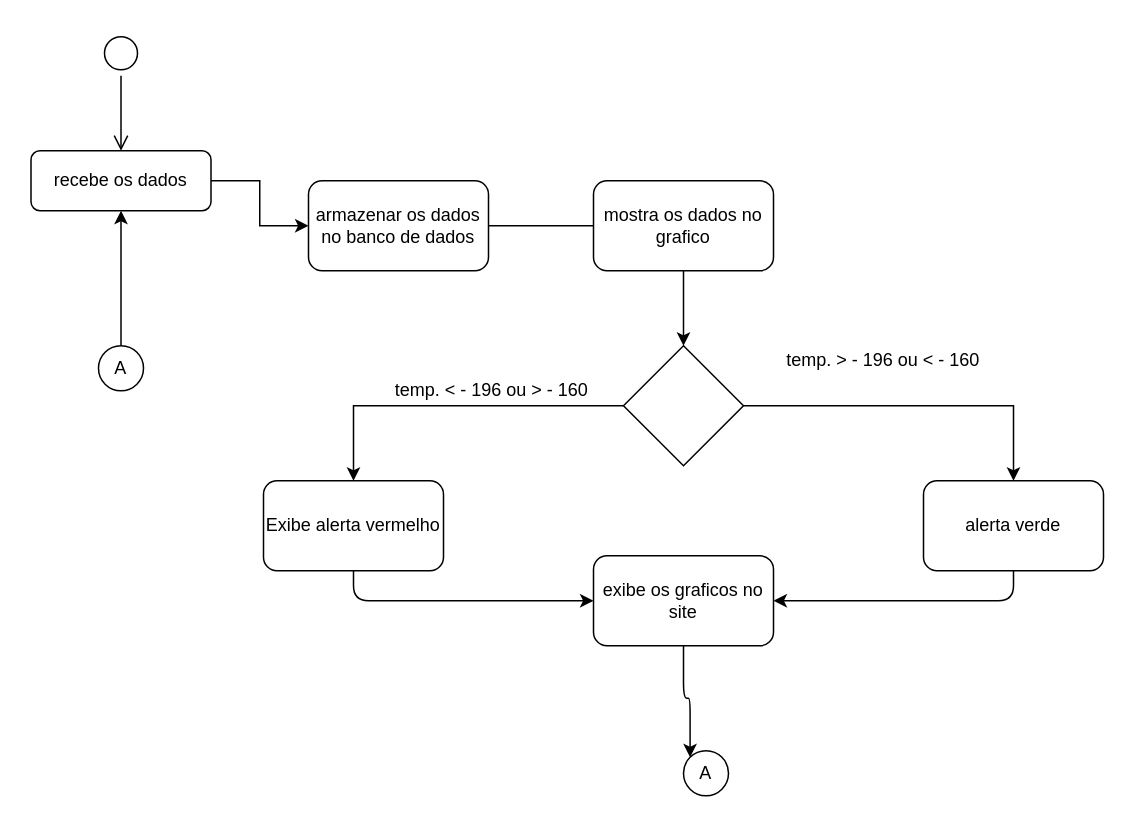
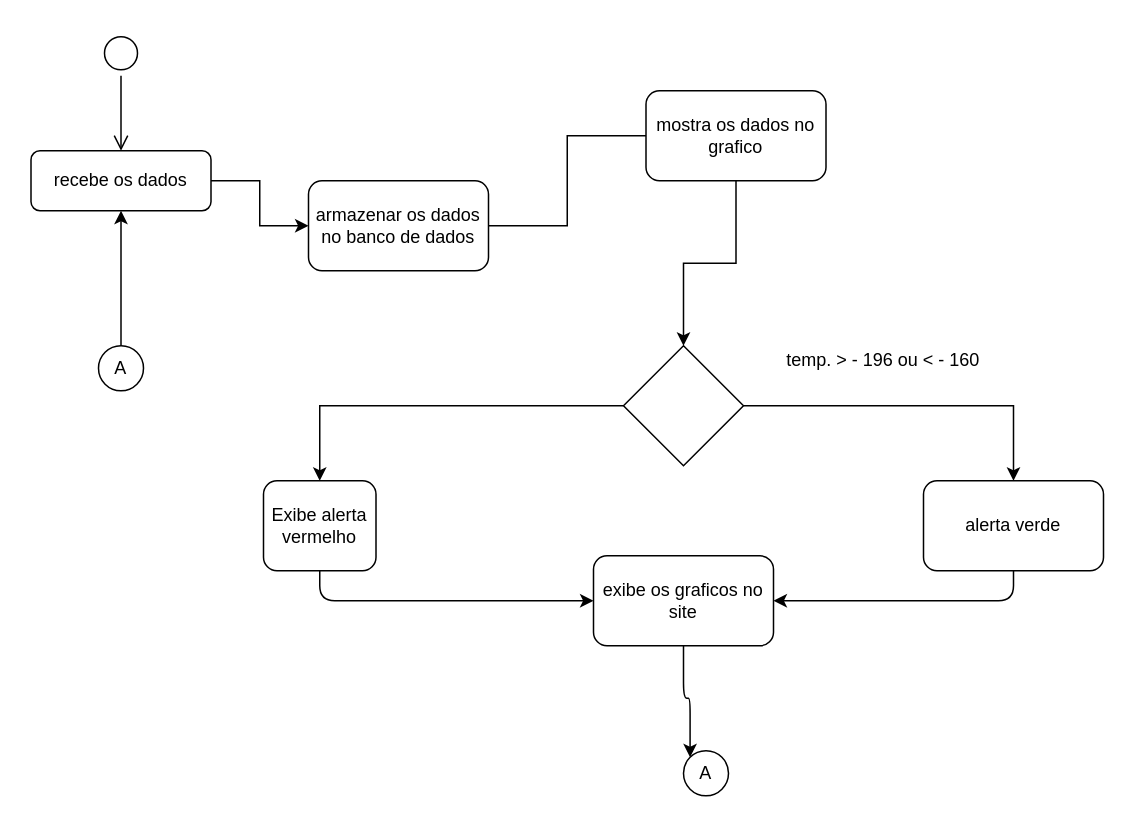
  <mxCell id="0" />
  <mxCell id="1" parent="0" />
  <mxCell id="2" value="" style="ellipse;html=1;shape=startState;" vertex="1" parent="1"><mxGeometry x="65" y="20" width="30" height="30" as="geometry" /></mxCell>
  <mxCell id="3" value="" style="edgeStyle=orthogonalEdgeStyle;html=1;verticalAlign=bottom;endArrow=open;endSize=8;" edge="1" source="2" parent="1" target="5"><mxGeometry relative="1" as="geometry"><mxPoint x="80" y="110" as="targetPoint" /></mxGeometry></mxCell>
  <mxCell id="4" style="edgeStyle=orthogonalEdgeStyle;rounded=0;orthogonalLoop=1;jettySize=auto;html=1;exitX=1;exitY=0.5;exitDx=0;exitDy=0;" edge="1" parent="1" source="5" target="7"><mxGeometry relative="1" as="geometry" /></mxCell>
  <mxCell id="5" value="recebe os dados" style="rounded=1;whiteSpace=wrap;html=1;" vertex="1" parent="1"><mxGeometry x="20" y="100" width="120" height="40" as="geometry" /></mxCell>
  <mxCell id="6" style="edgeStyle=orthogonalEdgeStyle;rounded=0;orthogonalLoop=1;jettySize=auto;html=1;exitX=1;exitY=0.5;exitDx=0;exitDy=0;endArrow=none;" edge="1" parent="1" source="7" target="9"><mxGeometry relative="1" as="geometry" /></mxCell>
  <mxCell id="7" value="armazenar os dados no banco de dados" style="rounded=1;whiteSpace=wrap;html=1;" vertex="1" parent="1"><mxGeometry x="205" y="120" width="120" height="60" as="geometry" /></mxCell>
  <mxCell id="8" style="edgeStyle=orthogonalEdgeStyle;rounded=0;orthogonalLoop=1;jettySize=auto;html=1;exitX=0.5;exitY=1;exitDx=0;exitDy=0;" edge="1" parent="1" source="9" target="12"><mxGeometry relative="1" as="geometry" /></mxCell>
- <mxCell id="9" value="mostra os dados no grafico" style="rounded=1;whiteSpace=wrap;html=1;" vertex="1" parent="1"><mxGeometry x="395" y="120" width="120" height="60" as="geometry" /></mxCell>
+ <mxCell id="9" value="mostra os dados no grafico" style="rounded=1;whiteSpace=wrap;html=1;" vertex="1" parent="1"><mxGeometry x="430" y="60" width="120" height="60" as="geometry" /></mxCell>
  <mxCell id="10" style="edgeStyle=orthogonalEdgeStyle;rounded=0;orthogonalLoop=1;jettySize=auto;html=1;exitX=0;exitY=0.5;exitDx=0;exitDy=0;" edge="1" parent="1" source="12" target="16"><mxGeometry relative="1" as="geometry"><mxPoint x="195" y="270" as="targetPoint" /><Array as="points"><mxPoint x="245" y="270" /><mxPoint x="245" y="270" /></Array></mxGeometry></mxCell>
  <mxCell id="11" style="edgeStyle=orthogonalEdgeStyle;rounded=0;orthogonalLoop=1;jettySize=auto;html=1;exitX=1;exitY=0.5;exitDx=0;exitDy=0;" edge="1" parent="1" source="12" target="18"><mxGeometry relative="1" as="geometry"><mxPoint x="675" y="270" as="targetPoint" /></mxGeometry></mxCell>
  <mxCell id="12" value="" style="rhombus;whiteSpace=wrap;html=1;" vertex="1" parent="1"><mxGeometry x="415" y="230" width="80" height="80" as="geometry" /></mxCell>
- <mxCell id="13" value="temp. &amp;lt; - 196 ou &amp;gt; - 160&amp;nbsp;" style="text;html=1;strokeColor=none;fillColor=none;align=center;verticalAlign=middle;whiteSpace=wrap;rounded=0;" vertex="1" parent="1"><mxGeometry x="254" y="250" width="150" height="20" as="geometry" /></mxCell>
  <mxCell id="14" value="temp. &amp;gt; - 196 ou &amp;lt; - 160&amp;nbsp;" style="text;html=1;strokeColor=none;fillColor=none;align=center;verticalAlign=middle;whiteSpace=wrap;rounded=0;" vertex="1" parent="1"><mxGeometry x="515" y="230" width="150" height="20" as="geometry" /></mxCell>
  <mxCell id="15" style="edgeStyle=orthogonalEdgeStyle;curved=0;rounded=1;sketch=0;orthogonalLoop=1;jettySize=auto;html=1;exitX=0.5;exitY=1;exitDx=0;exitDy=0;" edge="1" parent="1" source="16" target="20"><mxGeometry relative="1" as="geometry" /></mxCell>
- <mxCell id="16" value="Exibe alerta vermelho" style="rounded=1;whiteSpace=wrap;html=1;" vertex="1" parent="1"><mxGeometry x="175" y="320" width="120" height="60" as="geometry" /></mxCell>
+ <mxCell id="16" value="Exibe alerta vermelho" style="rounded=1;whiteSpace=wrap;html=1;" vertex="1" parent="1"><mxGeometry x="175" y="320" width="75" height="60" as="geometry" /></mxCell>
  <mxCell id="17" style="edgeStyle=orthogonalEdgeStyle;curved=0;rounded=1;sketch=0;orthogonalLoop=1;jettySize=auto;html=1;exitX=0.5;exitY=1;exitDx=0;exitDy=0;entryX=1;entryY=0.5;entryDx=0;entryDy=0;" edge="1" parent="1" source="18" target="20"><mxGeometry relative="1" as="geometry" /></mxCell>
  <mxCell id="18" value="alerta verde" style="rounded=1;whiteSpace=wrap;html=1;sketch=0;" vertex="1" parent="1"><mxGeometry x="615" y="320" width="120" height="60" as="geometry" /></mxCell>
  <mxCell id="19" style="edgeStyle=orthogonalEdgeStyle;curved=0;rounded=1;sketch=0;orthogonalLoop=1;jettySize=auto;html=1;exitX=0.5;exitY=1;exitDx=0;exitDy=0;entryX=0;entryY=0;entryDx=0;entryDy=0;" edge="1" parent="1" source="20" target="21"><mxGeometry relative="1" as="geometry"><mxPoint x="455" y="500" as="targetPoint" /></mxGeometry></mxCell>
  <mxCell id="20" value="exibe os graficos no site&lt;br&gt;" style="rounded=1;whiteSpace=wrap;html=1;sketch=0;" vertex="1" parent="1"><mxGeometry x="395" y="370" width="120" height="60" as="geometry" /></mxCell>
  <mxCell id="21" value="A" style="ellipse;whiteSpace=wrap;html=1;aspect=fixed;rounded=0;sketch=0;" vertex="1" parent="1"><mxGeometry x="455" y="500" width="30" height="30" as="geometry" /></mxCell>
  <mxCell id="22" style="edgeStyle=orthogonalEdgeStyle;curved=0;rounded=1;sketch=0;orthogonalLoop=1;jettySize=auto;html=1;exitX=0.5;exitY=0;exitDx=0;exitDy=0;" edge="1" parent="1" source="23" target="5"><mxGeometry relative="1" as="geometry" /></mxCell>
  <mxCell id="23" value="A" style="ellipse;whiteSpace=wrap;html=1;aspect=fixed;rounded=0;sketch=0;" vertex="1" parent="1"><mxGeometry x="65" y="230" width="30" height="30" as="geometry" /></mxCell>
